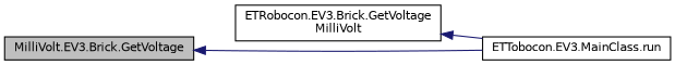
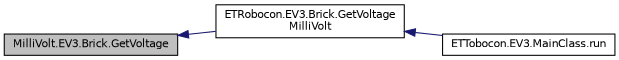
  digraph {
    rankdir=LR
    node [color=black fillcolor=white fontname=Helvetica fontsize=10 shape=record style=filled]
    edge [color=midnightblue dir=back fontname=Helvetica fontsize=10 labelfontname=Helvetica labelfontsize=10 style=solid]
    n1 [fillcolor=grey75 fontcolor=black height=0.2 label="MilliVolt.EV3.Brick.GetVoltage" width=0.4]
    n2 [height=0.2 label="ETRobocon.EV3.Brick.GetVoltage\lMilliVolt" width=0.4]
    n3 [height=0.2 label="ETTobocon.EV3.MainClass.run" width=0.4]
-   n1 -> n3
+   n1 -> n2
    n2 -> n3
  }
